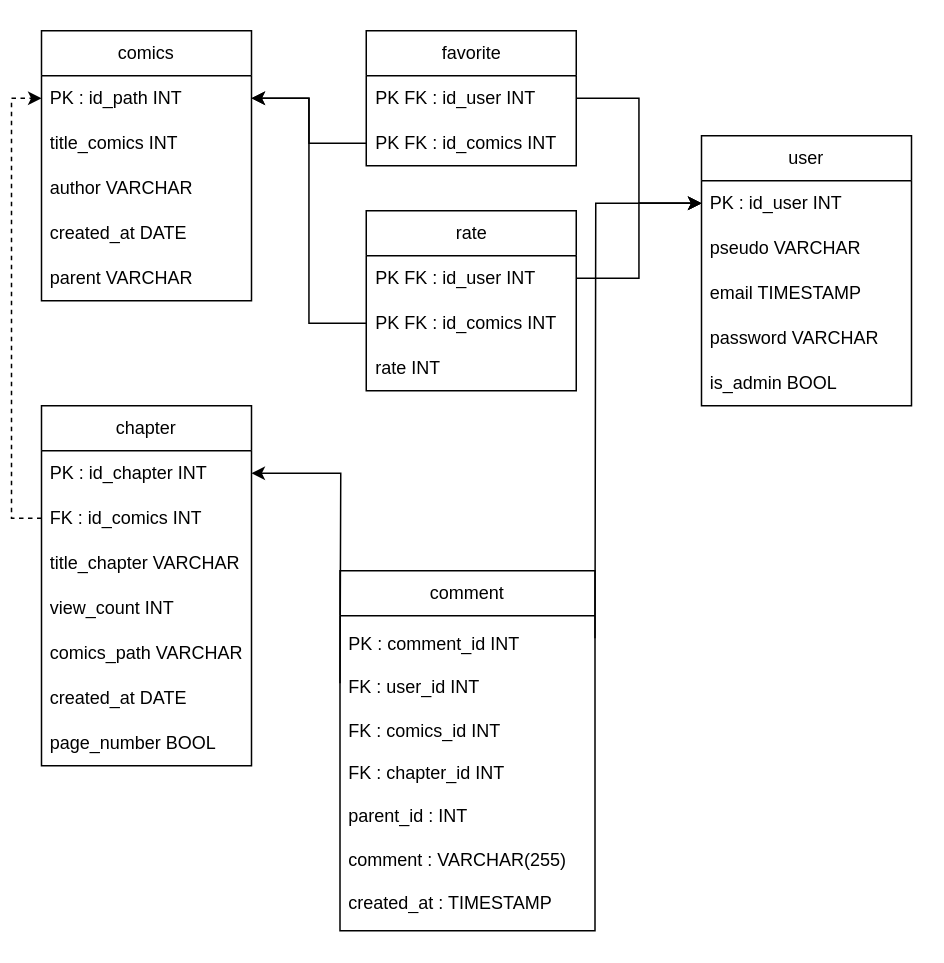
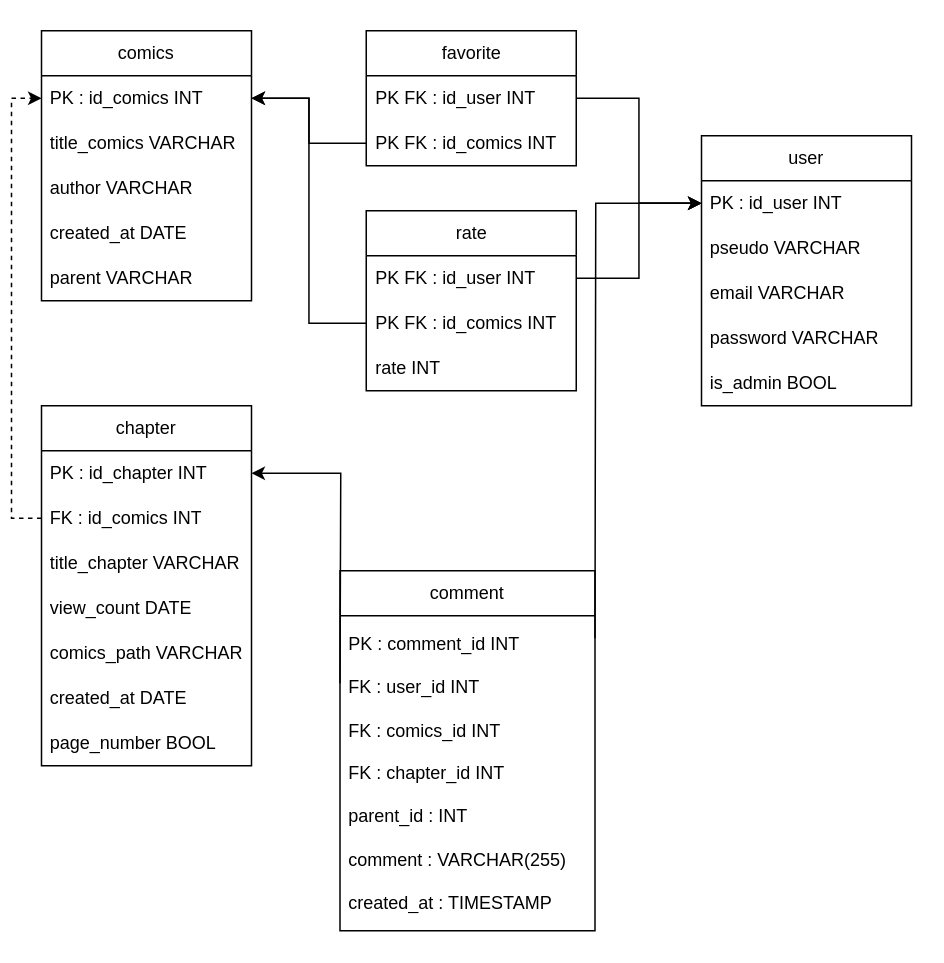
  <mxCell id="0" />
  <mxCell id="1" parent="0" />
  <mxCell id="2" value="comics" style="swimlane;fontStyle=0;childLayout=stackLayout;horizontal=1;startSize=30;horizontalStack=0;resizeParent=1;resizeParentMax=0;resizeLast=0;collapsible=1;marginBottom=0;whiteSpace=wrap;html=1;" parent="1" vertex="1"><mxGeometry x="20" y="20" width="140" height="180" as="geometry" /></mxCell>
- <mxCell id="3" value="PK : id_path INT" style="text;strokeColor=none;fillColor=none;align=left;verticalAlign=middle;spacingLeft=4;spacingRight=4;overflow=hidden;points=[[0,0.5],[1,0.5]];portConstraint=eastwest;rotatable=0;whiteSpace=wrap;html=1;" parent="2" vertex="1"><mxGeometry y="30" width="140" height="30" as="geometry" /></mxCell>
- <mxCell id="4" value="title_comics INT" style="text;strokeColor=none;fillColor=none;align=left;verticalAlign=middle;spacingLeft=4;spacingRight=4;overflow=hidden;points=[[0,0.5],[1,0.5]];portConstraint=eastwest;rotatable=0;whiteSpace=wrap;html=1;" parent="2" vertex="1"><mxGeometry y="60" width="140" height="30" as="geometry" /></mxCell>
+ <mxCell id="3" value="PK : id_comics INT" style="text;strokeColor=none;fillColor=none;align=left;verticalAlign=middle;spacingLeft=4;spacingRight=4;overflow=hidden;points=[[0,0.5],[1,0.5]];portConstraint=eastwest;rotatable=0;whiteSpace=wrap;html=1;" parent="2" vertex="1"><mxGeometry y="30" width="140" height="30" as="geometry" /></mxCell>
+ <mxCell id="4" value="title_comics VARCHAR" style="text;strokeColor=none;fillColor=none;align=left;verticalAlign=middle;spacingLeft=4;spacingRight=4;overflow=hidden;points=[[0,0.5],[1,0.5]];portConstraint=eastwest;rotatable=0;whiteSpace=wrap;html=1;" parent="2" vertex="1"><mxGeometry y="60" width="140" height="30" as="geometry" /></mxCell>
  <mxCell id="5" value="author VARCHAR" style="text;strokeColor=none;fillColor=none;align=left;verticalAlign=middle;spacingLeft=4;spacingRight=4;overflow=hidden;points=[[0,0.5],[1,0.5]];portConstraint=eastwest;rotatable=0;whiteSpace=wrap;html=1;" parent="2" vertex="1"><mxGeometry y="90" width="140" height="30" as="geometry" /></mxCell>
  <mxCell id="6" value="created_at DATE" style="text;strokeColor=none;fillColor=none;align=left;verticalAlign=middle;spacingLeft=4;spacingRight=4;overflow=hidden;points=[[0,0.5],[1,0.5]];portConstraint=eastwest;rotatable=0;whiteSpace=wrap;html=1;" parent="2" vertex="1"><mxGeometry y="120" width="140" height="30" as="geometry" /></mxCell>
  <mxCell id="7" value="parent VARCHAR" style="text;strokeColor=none;fillColor=none;align=left;verticalAlign=middle;spacingLeft=4;spacingRight=4;overflow=hidden;points=[[0,0.5],[1,0.5]];portConstraint=eastwest;rotatable=0;whiteSpace=wrap;html=1;" parent="2" vertex="1"><mxGeometry y="150" width="140" height="30" as="geometry" /></mxCell>
  <mxCell id="8" value="chapter" style="swimlane;fontStyle=0;childLayout=stackLayout;horizontal=1;startSize=30;horizontalStack=0;resizeParent=1;resizeParentMax=0;resizeLast=0;collapsible=1;marginBottom=0;whiteSpace=wrap;html=1;" parent="1" vertex="1"><mxGeometry x="20" y="270" width="140" height="240" as="geometry" /></mxCell>
  <mxCell id="9" value="PK : id_chapter INT" style="text;strokeColor=none;fillColor=none;align=left;verticalAlign=middle;spacingLeft=4;spacingRight=4;overflow=hidden;points=[[0,0.5],[1,0.5]];portConstraint=eastwest;rotatable=0;whiteSpace=wrap;html=1;" parent="8" vertex="1"><mxGeometry y="30" width="140" height="30" as="geometry" /></mxCell>
  <mxCell id="10" value="FK : id_comics INT" style="text;strokeColor=none;fillColor=none;align=left;verticalAlign=middle;spacingLeft=4;spacingRight=4;overflow=hidden;points=[[0,0.5],[1,0.5]];portConstraint=eastwest;rotatable=0;whiteSpace=wrap;html=1;" parent="8" vertex="1"><mxGeometry y="60" width="140" height="30" as="geometry" /></mxCell>
  <mxCell id="11" value="title_chapter VARCHAR" style="text;strokeColor=none;fillColor=none;align=left;verticalAlign=middle;spacingLeft=4;spacingRight=4;overflow=hidden;points=[[0,0.5],[1,0.5]];portConstraint=eastwest;rotatable=0;whiteSpace=wrap;html=1;" parent="8" vertex="1"><mxGeometry y="90" width="140" height="30" as="geometry" /></mxCell>
- <mxCell id="12" value="view_count INT" style="text;strokeColor=none;fillColor=none;align=left;verticalAlign=middle;spacingLeft=4;spacingRight=4;overflow=hidden;points=[[0,0.5],[1,0.5]];portConstraint=eastwest;rotatable=0;whiteSpace=wrap;html=1;" parent="8" vertex="1"><mxGeometry y="120" width="140" height="30" as="geometry" /></mxCell>
+ <mxCell id="12" value="view_count DATE" style="text;strokeColor=none;fillColor=none;align=left;verticalAlign=middle;spacingLeft=4;spacingRight=4;overflow=hidden;points=[[0,0.5],[1,0.5]];portConstraint=eastwest;rotatable=0;whiteSpace=wrap;html=1;" parent="8" vertex="1"><mxGeometry y="120" width="140" height="30" as="geometry" /></mxCell>
  <mxCell id="13" value="comics_path VARCHAR" style="text;strokeColor=none;fillColor=none;align=left;verticalAlign=middle;spacingLeft=4;spacingRight=4;overflow=hidden;points=[[0,0.5],[1,0.5]];portConstraint=eastwest;rotatable=0;whiteSpace=wrap;html=1;" parent="8" vertex="1"><mxGeometry y="150" width="140" height="30" as="geometry" /></mxCell>
  <mxCell id="14" value="created_at DATE" style="text;strokeColor=none;fillColor=none;align=left;verticalAlign=middle;spacingLeft=4;spacingRight=4;overflow=hidden;points=[[0,0.5],[1,0.5]];portConstraint=eastwest;rotatable=0;whiteSpace=wrap;html=1;" parent="8" vertex="1"><mxGeometry y="180" width="140" height="30" as="geometry" /></mxCell>
  <mxCell id="15" value="page_number BOOL" style="text;strokeColor=none;fillColor=none;align=left;verticalAlign=middle;spacingLeft=4;spacingRight=4;overflow=hidden;points=[[0,0.5],[1,0.5]];portConstraint=eastwest;rotatable=0;whiteSpace=wrap;html=1;" parent="8" vertex="1"><mxGeometry y="210" width="140" height="30" as="geometry" /></mxCell>
  <mxCell id="16" style="edgeStyle=orthogonalEdgeStyle;rounded=0;orthogonalLoop=1;jettySize=auto;html=1;exitX=0;exitY=0.5;exitDx=0;exitDy=0;entryX=0;entryY=0.5;entryDx=0;entryDy=0;dashed=1;" parent="1" source="10" target="3" edge="1"><mxGeometry relative="1" as="geometry" /></mxCell>
  <mxCell id="17" value="user" style="swimlane;fontStyle=0;childLayout=stackLayout;horizontal=1;startSize=30;horizontalStack=0;resizeParent=1;resizeParentMax=0;resizeLast=0;collapsible=1;marginBottom=0;whiteSpace=wrap;html=1;" parent="1" vertex="1"><mxGeometry x="460" y="90" width="140" height="180" as="geometry" /></mxCell>
  <mxCell id="18" value="PK : id_user INT" style="text;strokeColor=none;fillColor=none;align=left;verticalAlign=middle;spacingLeft=4;spacingRight=4;overflow=hidden;points=[[0,0.5],[1,0.5]];portConstraint=eastwest;rotatable=0;whiteSpace=wrap;html=1;" parent="17" vertex="1"><mxGeometry y="30" width="140" height="30" as="geometry" /></mxCell>
  <mxCell id="19" value="pseudo VARCHAR" style="text;strokeColor=none;fillColor=none;align=left;verticalAlign=middle;spacingLeft=4;spacingRight=4;overflow=hidden;points=[[0,0.5],[1,0.5]];portConstraint=eastwest;rotatable=0;whiteSpace=wrap;html=1;" parent="17" vertex="1"><mxGeometry y="60" width="140" height="30" as="geometry" /></mxCell>
- <mxCell id="20" value="email TIMESTAMP" style="text;strokeColor=none;fillColor=none;align=left;verticalAlign=middle;spacingLeft=4;spacingRight=4;overflow=hidden;points=[[0,0.5],[1,0.5]];portConstraint=eastwest;rotatable=0;whiteSpace=wrap;html=1;" parent="17" vertex="1"><mxGeometry y="90" width="140" height="30" as="geometry" /></mxCell>
+ <mxCell id="20" value="email VARCHAR" style="text;strokeColor=none;fillColor=none;align=left;verticalAlign=middle;spacingLeft=4;spacingRight=4;overflow=hidden;points=[[0,0.5],[1,0.5]];portConstraint=eastwest;rotatable=0;whiteSpace=wrap;html=1;" parent="17" vertex="1"><mxGeometry y="90" width="140" height="30" as="geometry" /></mxCell>
  <mxCell id="21" value="password VARCHAR" style="text;strokeColor=none;fillColor=none;align=left;verticalAlign=middle;spacingLeft=4;spacingRight=4;overflow=hidden;points=[[0,0.5],[1,0.5]];portConstraint=eastwest;rotatable=0;whiteSpace=wrap;html=1;" parent="17" vertex="1"><mxGeometry y="120" width="140" height="30" as="geometry" /></mxCell>
  <mxCell id="22" value="is_admin BOOL" style="text;strokeColor=none;fillColor=none;align=left;verticalAlign=middle;spacingLeft=4;spacingRight=4;overflow=hidden;points=[[0,0.5],[1,0.5]];portConstraint=eastwest;rotatable=0;whiteSpace=wrap;html=1;" parent="17" vertex="1"><mxGeometry y="150" width="140" height="30" as="geometry" /></mxCell>
  <mxCell id="23" value="comment" style="swimlane;fontStyle=0;childLayout=stackLayout;horizontal=1;startSize=30;horizontalStack=0;resizeParent=1;resizeParentMax=0;resizeLast=0;collapsible=1;marginBottom=0;whiteSpace=wrap;html=1;" parent="1" vertex="1"><mxGeometry x="219" y="380" width="170" height="240" as="geometry" /></mxCell>
  <mxCell id="24" value="PK : comment_id &lt;span class=&quot;hljs-type&quot;&gt;INT&lt;/span&gt;&lt;div&gt;&lt;br&gt;FK : user_id &lt;span class=&quot;hljs-type&quot;&gt;INT&lt;/span&gt;&lt;/div&gt;&lt;div&gt;&lt;br&gt;FK : comics_id &lt;span class=&quot;hljs-type&quot;&gt;INT&lt;/span&gt;&lt;/div&gt;&lt;div&gt;&lt;br&gt;FK : chapter_id &lt;span class=&quot;hljs-type&quot;&gt;INT&lt;/span&gt;&lt;/div&gt;&lt;div&gt;&lt;br&gt;parent_id : &lt;span class=&quot;hljs-type&quot;&gt;INT&lt;/span&gt;&lt;/div&gt;&lt;div&gt;&lt;br&gt;comment : &lt;span class=&quot;hljs-type&quot;&gt;VARCHAR&lt;/span&gt;(&lt;span class=&quot;hljs-number&quot;&gt;255&lt;/span&gt;)&lt;br&gt;&lt;br&gt;&lt;/div&gt;&lt;div&gt;created_at : &lt;span class=&quot;hljs-type&quot;&gt;TIMESTAMP&lt;/span&gt;&lt;div&gt;&lt;/div&gt;&lt;/div&gt;" style="text;strokeColor=none;fillColor=none;align=left;verticalAlign=middle;spacingLeft=4;spacingRight=4;overflow=hidden;points=[[0,0.5],[1,0.5]];portConstraint=eastwest;rotatable=0;whiteSpace=wrap;html=1;" parent="23" vertex="1"><mxGeometry y="30" width="170" height="210" as="geometry" /></mxCell>
  <mxCell id="25" style="edgeStyle=orthogonalEdgeStyle;rounded=0;orthogonalLoop=1;jettySize=auto;html=1;exitX=0;exitY=0.5;exitDx=0;exitDy=0;entryX=1;entryY=0.5;entryDx=0;entryDy=0;" parent="1" target="9" edge="1"><mxGeometry relative="1" as="geometry"><mxPoint x="219" y="455" as="sourcePoint" /></mxGeometry></mxCell>
  <mxCell id="26" style="edgeStyle=orthogonalEdgeStyle;rounded=0;orthogonalLoop=1;jettySize=auto;html=1;exitX=1;exitY=0.5;exitDx=0;exitDy=0;entryX=0;entryY=0.5;entryDx=0;entryDy=0;" parent="1" target="18" edge="1"><mxGeometry relative="1" as="geometry"><mxPoint x="389" y="425" as="sourcePoint" /></mxGeometry></mxCell>
  <mxCell id="27" value="rate" style="swimlane;fontStyle=0;childLayout=stackLayout;horizontal=1;startSize=30;horizontalStack=0;resizeParent=1;resizeParentMax=0;resizeLast=0;collapsible=1;marginBottom=0;whiteSpace=wrap;html=1;" parent="1" vertex="1"><mxGeometry x="236.5" y="140" width="140" height="120" as="geometry" /></mxCell>
  <mxCell id="28" value="PK FK : id_user INT" style="text;strokeColor=none;fillColor=none;align=left;verticalAlign=middle;spacingLeft=4;spacingRight=4;overflow=hidden;points=[[0,0.5],[1,0.5]];portConstraint=eastwest;rotatable=0;whiteSpace=wrap;html=1;" parent="27" vertex="1"><mxGeometry y="30" width="140" height="30" as="geometry" /></mxCell>
  <mxCell id="29" value="PK FK : id_comics INT" style="text;strokeColor=none;fillColor=none;align=left;verticalAlign=middle;spacingLeft=4;spacingRight=4;overflow=hidden;points=[[0,0.5],[1,0.5]];portConstraint=eastwest;rotatable=0;whiteSpace=wrap;html=1;" parent="27" vertex="1"><mxGeometry y="60" width="140" height="30" as="geometry" /></mxCell>
  <mxCell id="30" value="rate INT" style="text;strokeColor=none;fillColor=none;align=left;verticalAlign=middle;spacingLeft=4;spacingRight=4;overflow=hidden;points=[[0,0.5],[1,0.5]];portConstraint=eastwest;rotatable=0;whiteSpace=wrap;html=1;" parent="27" vertex="1"><mxGeometry y="90" width="140" height="30" as="geometry" /></mxCell>
  <mxCell id="31" style="edgeStyle=orthogonalEdgeStyle;rounded=0;orthogonalLoop=1;jettySize=auto;html=1;exitX=1;exitY=0.5;exitDx=0;exitDy=0;entryX=0;entryY=0.5;entryDx=0;entryDy=0;" parent="1" source="28" target="18" edge="1"><mxGeometry relative="1" as="geometry" /></mxCell>
  <mxCell id="32" style="edgeStyle=orthogonalEdgeStyle;rounded=0;orthogonalLoop=1;jettySize=auto;html=1;exitX=0;exitY=0.5;exitDx=0;exitDy=0;entryX=1;entryY=0.5;entryDx=0;entryDy=0;" parent="1" source="29" target="3" edge="1"><mxGeometry relative="1" as="geometry" /></mxCell>
  <mxCell id="33" value="favorite" style="swimlane;fontStyle=0;childLayout=stackLayout;horizontal=1;startSize=30;horizontalStack=0;resizeParent=1;resizeParentMax=0;resizeLast=0;collapsible=1;marginBottom=0;whiteSpace=wrap;html=1;" parent="1" vertex="1"><mxGeometry x="236.5" y="20" width="140" height="90" as="geometry" /></mxCell>
  <mxCell id="34" value="PK FK : id_user INT" style="text;strokeColor=none;fillColor=none;align=left;verticalAlign=middle;spacingLeft=4;spacingRight=4;overflow=hidden;points=[[0,0.5],[1,0.5]];portConstraint=eastwest;rotatable=0;whiteSpace=wrap;html=1;" parent="33" vertex="1"><mxGeometry y="30" width="140" height="30" as="geometry" /></mxCell>
  <mxCell id="35" value="PK FK : id_comics INT" style="text;strokeColor=none;fillColor=none;align=left;verticalAlign=middle;spacingLeft=4;spacingRight=4;overflow=hidden;points=[[0,0.5],[1,0.5]];portConstraint=eastwest;rotatable=0;whiteSpace=wrap;html=1;" parent="33" vertex="1"><mxGeometry y="60" width="140" height="30" as="geometry" /></mxCell>
  <mxCell id="36" style="edgeStyle=orthogonalEdgeStyle;rounded=0;orthogonalLoop=1;jettySize=auto;html=1;exitX=1;exitY=0.5;exitDx=0;exitDy=0;entryX=0;entryY=0.5;entryDx=0;entryDy=0;" parent="1" source="34" target="18" edge="1"><mxGeometry relative="1" as="geometry" /></mxCell>
  <mxCell id="37" style="edgeStyle=orthogonalEdgeStyle;rounded=0;orthogonalLoop=1;jettySize=auto;html=1;exitX=0;exitY=0.5;exitDx=0;exitDy=0;entryX=1;entryY=0.5;entryDx=0;entryDy=0;" parent="1" source="35" target="3" edge="1"><mxGeometry relative="1" as="geometry" /></mxCell>
